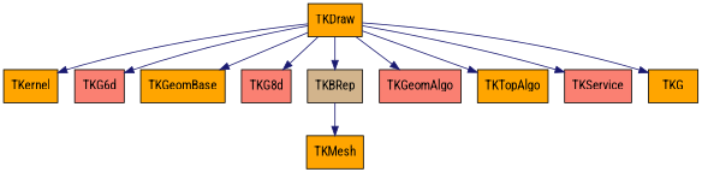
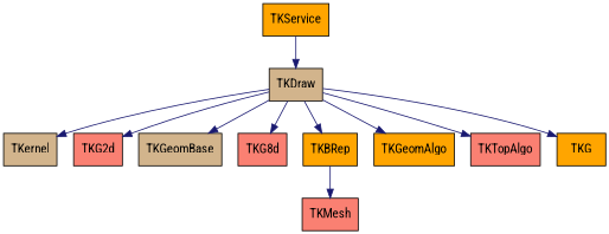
  digraph {
    aspect=1
    fontname="Roboto Condensed"
    node [fillcolor=tan fontname="Roboto Condensed" shape=box style=filled]
    edge [color=midnightblue fontname="Roboto Condensed" style=solid]
-   TKDraw [fillcolor=orange]
-   TKernel [fillcolor=orange]
-   TKG2d [fillcolor=salmon label=TKG6d]
-   TKGeomBase [fillcolor=orange]
+   TKDraw
+   TKernel
+   TKG2d [fillcolor=salmon]
+   TKGeomBase
    n5 [fillcolor=salmon label=TKG8d]
-   TKBRep
-   TKGeomAlgo [fillcolor=salmon]
-   TKTopAlgo [fillcolor=orange]
-   TKService [fillcolor=salmon]
+   TKBRep [fillcolor=orange]
+   TKGeomAlgo [fillcolor=orange]
+   TKTopAlgo [fillcolor=salmon]
+   TKService [fillcolor=orange]
    n10 [fillcolor=orange label=TKG]
-   TKMesh [fillcolor=orange]
+   TKMesh [fillcolor=salmon]
    TKDraw -> TKernel
    TKDraw -> TKG2d
    TKDraw -> TKGeomBase
    TKDraw -> n5
    TKDraw -> TKBRep
    TKDraw -> TKGeomAlgo
    TKDraw -> TKTopAlgo
-   TKDraw -> TKService
+   TKService -> TKDraw
    TKDraw -> n10
    TKBRep -> TKMesh
  }
